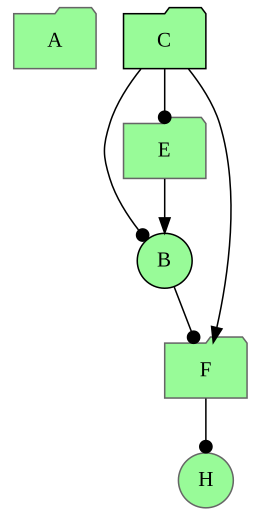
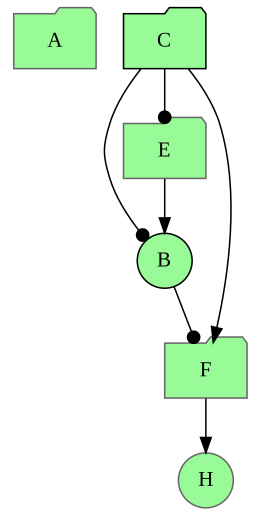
  digraph {
    fontname="Liberation Serif"
    node [color=gray40 fillcolor=palegreen fontname="Liberation Serif" shape=folder style=filled]
    edge [arrowhead=dot fontname="Liberation Serif" labelangle=30 labeldistance=2 labelfontname=Helvetica]
    A
    B [color=black shape=circle]
    F
    H [shape=circle]
    C [color=black]
    E
    B -> F
-   F -> H
+   F -> H [arrowhead=normal]
    C -> B
    C -> F [arrowhead=normal]
    C -> E
    E -> B [arrowhead=normal]
  }
